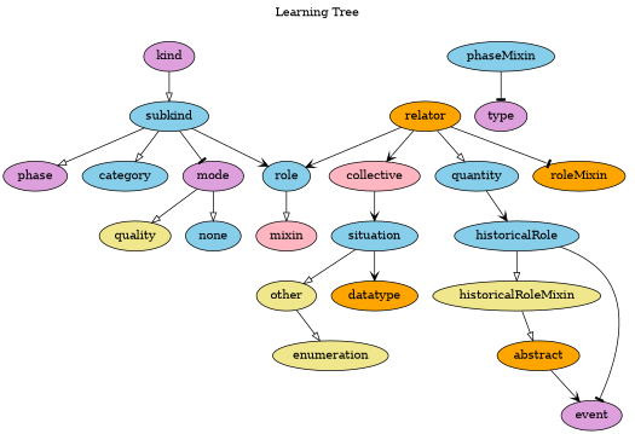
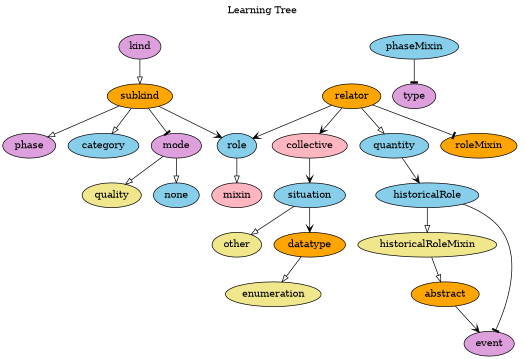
  strict digraph {
    label="Learning Tree"
    labeljust=c
    labelloc=t
    node [fillcolor=skyblue style=filled]
    edge [arrowhead=onormal]
    kind [fillcolor=plum]
-   subkind
+   subkind [fillcolor=orange]
    phase [fillcolor=plum]
    category
    mode [fillcolor=plum]
    role
    quality [fillcolor=khaki]
    none
    mixin [fillcolor=lightpink]
    relator [fillcolor=orange]
    collective [fillcolor=lightpink]
    quantity
    roleMixin [fillcolor=orange]
    situation
    historicalRole
    other [fillcolor=khaki]
    datatype [fillcolor=orange]
    historicalRoleMixin [fillcolor=khaki]
    event [fillcolor=plum]
    enumeration [fillcolor=khaki]
    abstract [fillcolor=orange]
    type [fillcolor=plum]
    phaseMixin
    kind -> subkind
    subkind -> phase
    subkind -> category
    subkind -> mode [arrowhead=tee]
    subkind -> role [arrowhead=vee]
    mode -> quality
    mode -> none
    role -> mixin
    relator -> role [arrowhead=vee]
    relator -> collective [arrowhead=vee]
    relator -> quantity
    relator -> roleMixin [arrowhead=tee]
    collective -> situation [arrowhead=vee]
    quantity -> historicalRole [arrowhead=vee]
    situation -> other
    situation -> datatype [arrowhead=vee]
    historicalRole -> historicalRoleMixin
    historicalRole -> event [arrowhead=tee]
-   other -> enumeration
+   datatype -> enumeration
    historicalRoleMixin -> abstract
    abstract -> event [arrowhead=vee]
    phaseMixin -> type [arrowhead=tee]
  }
